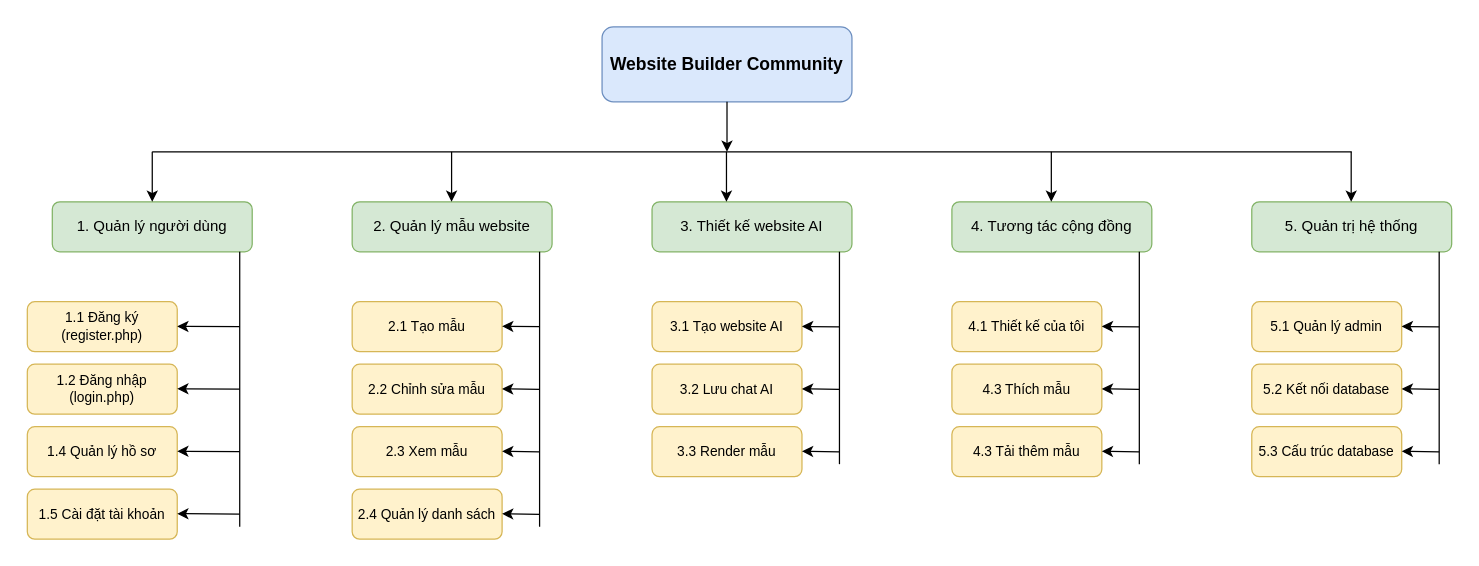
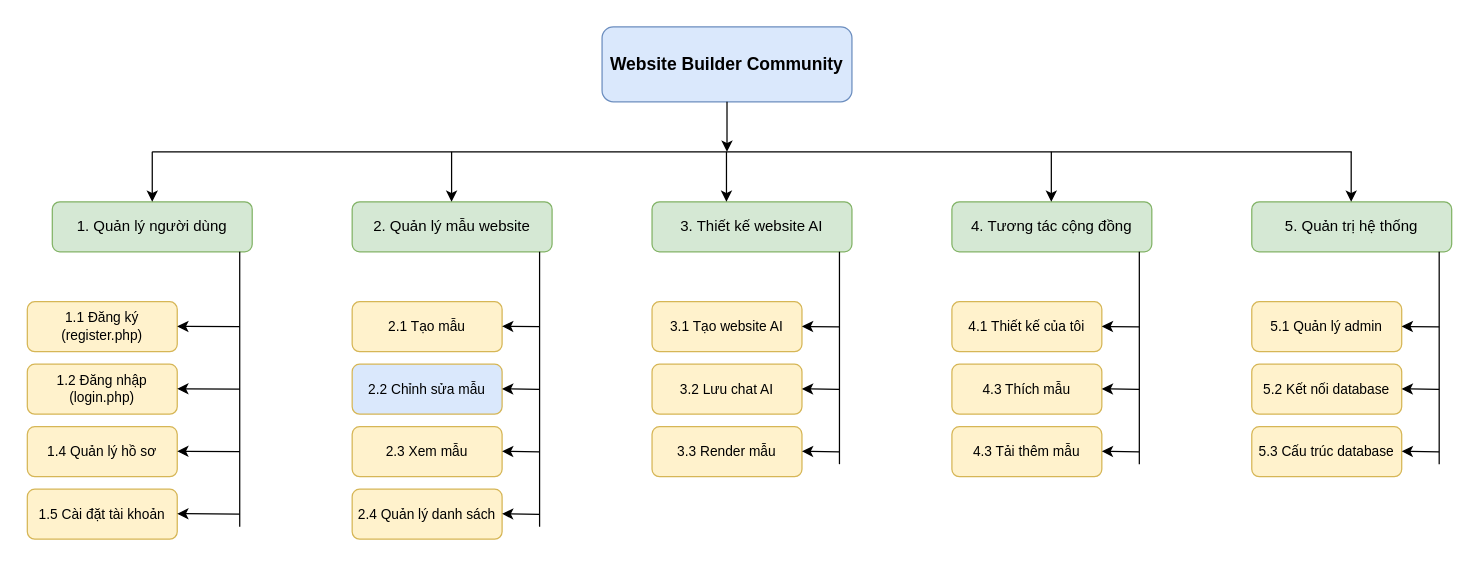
  <mxCell id="0" />
  <mxCell id="1" parent="0" />
  <mxCell id="2" value="Website Builder Community" style="rounded=1;whiteSpace=wrap;html=1;fillColor=#dae8fc;strokeColor=#6c8ebf;fontSize=14;fontStyle=1" parent="1" vertex="1"><mxGeometry x="480" y="20" width="200" height="60" as="geometry" /></mxCell>
  <mxCell id="3" value="1. Quản lý người dùng" style="rounded=1;whiteSpace=wrap;html=1;fillColor=#d5e8d4;strokeColor=#82b366;fontSize=12" parent="1" vertex="1"><mxGeometry x="40" y="160" width="160" height="40" as="geometry" /></mxCell>
  <mxCell id="4" value="2. Quản lý mẫu website" style="rounded=1;whiteSpace=wrap;html=1;fillColor=#d5e8d4;strokeColor=#82b366;fontSize=12" parent="1" vertex="1"><mxGeometry x="280" y="160" width="160" height="40" as="geometry" /></mxCell>
  <mxCell id="5" value="3. Thiết kế website AI" style="rounded=1;whiteSpace=wrap;html=1;fillColor=#d5e8d4;strokeColor=#82b366;fontSize=12" parent="1" vertex="1"><mxGeometry x="520" y="160" width="160" height="40" as="geometry" /></mxCell>
  <mxCell id="6" value="4. Tương tác cộng đồng" style="rounded=1;whiteSpace=wrap;html=1;fillColor=#d5e8d4;strokeColor=#82b366;fontSize=12" parent="1" vertex="1"><mxGeometry x="760" y="160" width="160" height="40" as="geometry" /></mxCell>
  <mxCell id="7" value="5. Quản trị hệ thống" style="rounded=1;whiteSpace=wrap;html=1;fillColor=#d5e8d4;strokeColor=#82b366;fontSize=12" parent="1" vertex="1"><mxGeometry x="1000" y="160" width="160" height="40" as="geometry" /></mxCell>
  <mxCell id="8" value="" style="endArrow=none;html=1;rounded=0;exitX=0.5;exitY=0;entryX=0.5;entryY=1;" parent="1" source="3" target="2" edge="1" />
  <mxCell id="9" value="" style="endArrow=none;html=1;rounded=0;exitX=0.5;exitY=0;entryX=0.5;entryY=1;" parent="1" source="4" target="2" edge="1" />
  <mxCell id="10" value="" style="endArrow=none;html=1;rounded=0;exitX=0.5;exitY=0;entryX=0.5;entryY=1;" parent="1" source="5" target="2" edge="1" />
  <mxCell id="11" value="" style="endArrow=none;html=1;rounded=0;exitX=0.5;exitY=0;entryX=0.5;entryY=1;" parent="1" source="6" target="2" edge="1" />
  <mxCell id="12" value="" style="endArrow=none;html=1;rounded=0;exitX=0.5;exitY=0;entryX=0.5;entryY=1;" parent="1" source="7" target="2" edge="1" />
  <mxCell id="13" value="1.1 Đăng ký&#10;(register.php)" style="rounded=1;whiteSpace=wrap;html=1;fillColor=#fff2cc;strokeColor=#d6b656;fontSize=11" parent="1" vertex="1"><mxGeometry x="20" y="240" width="120" height="40" as="geometry" /></mxCell>
  <mxCell id="14" value="1.2 Đăng nhập&#10;(login.php)" style="rounded=1;whiteSpace=wrap;html=1;fillColor=#fff2cc;strokeColor=#d6b656;fontSize=11" parent="1" vertex="1"><mxGeometry x="20" y="290" width="120" height="40" as="geometry" /></mxCell>
  <mxCell id="15" value="1.4 Quản lý hồ sơ" style="rounded=1;whiteSpace=wrap;html=1;fillColor=#fff2cc;strokeColor=#d6b656;fontSize=11" parent="1" vertex="1"><mxGeometry x="20" y="340" width="120" height="40" as="geometry" /></mxCell>
  <mxCell id="16" value="1.5 Cài đặt tài khoản" style="rounded=1;whiteSpace=wrap;html=1;fillColor=#fff2cc;strokeColor=#d6b656;fontSize=11" parent="1" vertex="1"><mxGeometry x="20" y="390" width="120" height="40" as="geometry" /></mxCell>
  <mxCell id="17" value="2.1 Tạo mẫu" style="rounded=1;whiteSpace=wrap;html=1;fillColor=#fff2cc;strokeColor=#d6b656;fontSize=11" parent="1" vertex="1"><mxGeometry x="280" y="240" width="120" height="40" as="geometry" /></mxCell>
- <mxCell id="18" value="2.2 Chỉnh sửa mẫu" style="rounded=1;whiteSpace=wrap;html=1;fillColor=#fff2cc;strokeColor=#d6b656;fontSize=11" parent="1" vertex="1"><mxGeometry x="280" y="290" width="120" height="40" as="geometry" /></mxCell>
+ <mxCell id="18" value="2.2 Chỉnh sửa mẫu" style="rounded=1;whiteSpace=wrap;html=1;fillColor=#dae8fc;strokeColor=#d6b656;fontSize=11;" parent="1" vertex="1"><mxGeometry x="280" y="290" width="120" height="40" as="geometry" /></mxCell>
  <mxCell id="19" value="2.3 Xem mẫu" style="rounded=1;whiteSpace=wrap;html=1;fillColor=#fff2cc;strokeColor=#d6b656;fontSize=11" parent="1" vertex="1"><mxGeometry x="280" y="340" width="120" height="40" as="geometry" /></mxCell>
  <mxCell id="20" value="2.4 Quản lý danh sách" style="rounded=1;whiteSpace=wrap;html=1;fillColor=#fff2cc;strokeColor=#d6b656;fontSize=11" parent="1" vertex="1"><mxGeometry x="280" y="390" width="120" height="40" as="geometry" /></mxCell>
  <mxCell id="21" value="3.1 Tạo website AI" style="rounded=1;whiteSpace=wrap;html=1;fillColor=#fff2cc;strokeColor=#d6b656;fontSize=11" parent="1" vertex="1"><mxGeometry x="520" y="240" width="120" height="40" as="geometry" /></mxCell>
  <mxCell id="22" value="3.2 Lưu chat AI" style="rounded=1;whiteSpace=wrap;html=1;fillColor=#fff2cc;strokeColor=#d6b656;fontSize=11" parent="1" vertex="1"><mxGeometry x="520" y="290" width="120" height="40" as="geometry" /></mxCell>
  <mxCell id="23" value="3.3 Render mẫu" style="rounded=1;whiteSpace=wrap;html=1;fillColor=#fff2cc;strokeColor=#d6b656;fontSize=11" parent="1" vertex="1"><mxGeometry x="520" y="340" width="120" height="40" as="geometry" /></mxCell>
  <mxCell id="24" value="4.1 Thiết kế của tôi" style="rounded=1;whiteSpace=wrap;html=1;fillColor=#fff2cc;strokeColor=#d6b656;fontSize=11" parent="1" vertex="1"><mxGeometry x="760" y="240" width="120" height="40" as="geometry" /></mxCell>
  <mxCell id="25" value="4.3 Thích mẫu" style="rounded=1;whiteSpace=wrap;html=1;fillColor=#fff2cc;strokeColor=#d6b656;fontSize=11" parent="1" vertex="1"><mxGeometry x="760" y="290" width="120" height="40" as="geometry" /></mxCell>
  <mxCell id="26" value="4.3 Tải thêm mẫu" style="rounded=1;whiteSpace=wrap;html=1;fillColor=#fff2cc;strokeColor=#d6b656;fontSize=11" parent="1" vertex="1"><mxGeometry x="760" y="340" width="120" height="40" as="geometry" /></mxCell>
  <mxCell id="27" value="5.1 Quản lý admin" style="rounded=1;whiteSpace=wrap;html=1;fillColor=#fff2cc;strokeColor=#d6b656;fontSize=11" parent="1" vertex="1"><mxGeometry x="1000" y="240" width="120" height="40" as="geometry" /></mxCell>
  <mxCell id="28" value="5.2 Kết nối database" style="rounded=1;whiteSpace=wrap;html=1;fillColor=#fff2cc;strokeColor=#d6b656;fontSize=11" parent="1" vertex="1"><mxGeometry x="1000" y="290" width="120" height="40" as="geometry" /></mxCell>
  <mxCell id="29" value="5.3 Cấu trúc database" style="rounded=1;whiteSpace=wrap;html=1;fillColor=#fff2cc;strokeColor=#d6b656;fontSize=11" parent="1" vertex="1"><mxGeometry x="1000" y="340" width="120" height="40" as="geometry" /></mxCell>
  <mxCell id="30" value="" style="endArrow=none;html=1;rounded=0;exitX=0.5;exitY=0;entryX=0.5;entryY=1;" parent="1" source="13" target="3" edge="1" />
  <mxCell id="31" value="" style="endArrow=none;html=1;rounded=0;exitX=0.5;exitY=0;entryX=0.5;entryY=1;" parent="1" source="14" target="3" edge="1" />
  <mxCell id="32" value="" style="endArrow=none;html=1;rounded=0;exitX=0.5;exitY=0;entryX=0.5;entryY=1;" parent="1" source="15" target="3" edge="1" />
  <mxCell id="33" value="" style="endArrow=none;html=1;rounded=0;exitX=0.5;exitY=0;entryX=0.5;entryY=1;" parent="1" source="16" target="3" edge="1" />
  <mxCell id="34" value="" style="endArrow=none;html=1;rounded=0;exitX=0.5;exitY=0;entryX=0.5;entryY=1;" parent="1" source="17" target="4" edge="1" />
  <mxCell id="35" value="" style="endArrow=none;html=1;rounded=0;exitX=0.5;exitY=0;entryX=0.5;entryY=1;" parent="1" source="18" target="4" edge="1" />
  <mxCell id="36" value="" style="endArrow=none;html=1;rounded=0;exitX=0.5;exitY=0;entryX=0.5;entryY=1;" parent="1" source="19" target="4" edge="1" />
  <mxCell id="37" value="" style="endArrow=none;html=1;rounded=0;exitX=0.5;exitY=0;entryX=0.5;entryY=1;" parent="1" source="20" target="4" edge="1" />
  <mxCell id="38" value="" style="endArrow=none;html=1;rounded=0;exitX=0.5;exitY=0;entryX=0.5;entryY=1;" parent="1" source="21" target="5" edge="1" />
  <mxCell id="39" value="" style="endArrow=none;html=1;rounded=0;exitX=0.5;exitY=0;entryX=0.5;entryY=1;" parent="1" source="22" target="5" edge="1" />
  <mxCell id="40" value="" style="endArrow=none;html=1;rounded=0;exitX=0.5;exitY=0;entryX=0.5;entryY=1;" parent="1" source="23" target="5" edge="1" />
  <mxCell id="41" value="" style="endArrow=none;html=1;rounded=0;exitX=0.5;exitY=0;entryX=0.5;entryY=1;" parent="1" source="24" target="6" edge="1" />
  <mxCell id="42" value="" style="endArrow=none;html=1;rounded=0;exitX=0.5;exitY=0;entryX=0.5;entryY=1;" parent="1" source="25" target="6" edge="1" />
  <mxCell id="43" value="" style="endArrow=none;html=1;rounded=0;exitX=0.5;exitY=0;entryX=0.5;entryY=1;" parent="1" source="26" target="6" edge="1" />
  <mxCell id="44" value="" style="endArrow=none;html=1;rounded=0;exitX=0.5;exitY=0;entryX=0.5;entryY=1;" parent="1" source="28" target="7" edge="1" />
  <mxCell id="45" value="" style="endArrow=none;html=1;rounded=0;exitX=0.5;exitY=0;entryX=0.5;entryY=1;" parent="1" source="29" target="7" edge="1" />
  <mxCell id="46" value="" style="endArrow=classic;html=1;exitX=0.5;exitY=1;exitDx=0;exitDy=0;" edge="1" parent="1" source="2"><mxGeometry width="50" height="50" relative="1" as="geometry"><mxPoint x="590" y="140" as="sourcePoint" /><mxPoint x="580" y="120" as="targetPoint" /></mxGeometry></mxCell>
  <mxCell id="47" value="" style="endArrow=none;html=1;" edge="1" parent="1"><mxGeometry width="50" height="50" relative="1" as="geometry"><mxPoint x="120" y="120" as="sourcePoint" /><mxPoint x="1080" y="120" as="targetPoint" /></mxGeometry></mxCell>
  <mxCell id="48" value="" style="endArrow=classic;html=1;entryX=0.5;entryY=0;entryDx=0;entryDy=0;" edge="1" parent="1" target="3"><mxGeometry width="50" height="50" relative="1" as="geometry"><mxPoint x="120" y="120" as="sourcePoint" /><mxPoint x="200" y="120" as="targetPoint" /></mxGeometry></mxCell>
  <mxCell id="49" value="" style="endArrow=classic;html=1;entryX=0.5;entryY=0;entryDx=0;entryDy=0;" edge="1" parent="1"><mxGeometry width="50" height="50" relative="1" as="geometry"><mxPoint x="359.57" y="120" as="sourcePoint" /><mxPoint x="359.57" y="160" as="targetPoint" /></mxGeometry></mxCell>
  <mxCell id="50" value="" style="endArrow=classic;html=1;entryX=0.5;entryY=0;entryDx=0;entryDy=0;" edge="1" parent="1"><mxGeometry width="50" height="50" relative="1" as="geometry"><mxPoint x="579.57" y="120" as="sourcePoint" /><mxPoint x="579.57" y="160" as="targetPoint" /></mxGeometry></mxCell>
  <mxCell id="51" value="" style="endArrow=classic;html=1;entryX=0.5;entryY=0;entryDx=0;entryDy=0;" edge="1" parent="1"><mxGeometry width="50" height="50" relative="1" as="geometry"><mxPoint x="839.57" y="120" as="sourcePoint" /><mxPoint x="839.57" y="160" as="targetPoint" /></mxGeometry></mxCell>
  <mxCell id="52" value="" style="endArrow=classic;html=1;entryX=0.5;entryY=0;entryDx=0;entryDy=0;" edge="1" parent="1"><mxGeometry width="50" height="50" relative="1" as="geometry"><mxPoint x="1079.57" y="120" as="sourcePoint" /><mxPoint x="1079.57" y="160" as="targetPoint" /></mxGeometry></mxCell>
  <mxCell id="53" value="" style="endArrow=none;html=1;entryX=1;entryY=1;entryDx=0;entryDy=0;" edge="1" parent="1"><mxGeometry width="50" height="50" relative="1" as="geometry"><mxPoint x="190" y="420" as="sourcePoint" /><mxPoint x="190" y="200" as="targetPoint" /></mxGeometry></mxCell>
  <mxCell id="54" value="" style="endArrow=none;html=1;entryX=1;entryY=1;entryDx=0;entryDy=0;" edge="1" parent="1"><mxGeometry width="50" height="50" relative="1" as="geometry"><mxPoint x="430" y="420" as="sourcePoint" /><mxPoint x="430" y="200" as="targetPoint" /></mxGeometry></mxCell>
  <mxCell id="55" value="" style="endArrow=none;html=1;entryX=1;entryY=1;entryDx=0;entryDy=0;" edge="1" parent="1"><mxGeometry width="50" height="50" relative="1" as="geometry"><mxPoint x="670" y="370" as="sourcePoint" /><mxPoint x="670" y="200" as="targetPoint" /></mxGeometry></mxCell>
  <mxCell id="56" value="" style="endArrow=none;html=1;entryX=1;entryY=1;entryDx=0;entryDy=0;" edge="1" parent="1"><mxGeometry width="50" height="50" relative="1" as="geometry"><mxPoint x="910" y="370" as="sourcePoint" /><mxPoint x="910" y="200" as="targetPoint" /></mxGeometry></mxCell>
  <mxCell id="57" value="" style="endArrow=none;html=1;entryX=1;entryY=1;entryDx=0;entryDy=0;" edge="1" parent="1"><mxGeometry width="50" height="50" relative="1" as="geometry"><mxPoint x="1150" y="370" as="sourcePoint" /><mxPoint x="1150" y="200" as="targetPoint" /></mxGeometry></mxCell>
  <mxCell id="58" value="" style="endArrow=classic;html=1;entryX=0.5;entryY=0;entryDx=0;entryDy=0;" edge="1" parent="1"><mxGeometry width="50" height="50" relative="1" as="geometry"><mxPoint x="190" y="260" as="sourcePoint" /><mxPoint x="140" y="259.75" as="targetPoint" /></mxGeometry></mxCell>
  <mxCell id="59" value="" style="endArrow=classic;html=1;entryX=0.5;entryY=0;entryDx=0;entryDy=0;" edge="1" parent="1"><mxGeometry width="50" height="50" relative="1" as="geometry"><mxPoint x="190" y="309.89" as="sourcePoint" /><mxPoint x="140" y="309.64" as="targetPoint" /></mxGeometry></mxCell>
  <mxCell id="60" value="" style="endArrow=classic;html=1;entryX=0.5;entryY=0;entryDx=0;entryDy=0;" edge="1" parent="1"><mxGeometry width="50" height="50" relative="1" as="geometry"><mxPoint x="190" y="359.89" as="sourcePoint" /><mxPoint x="140" y="359.64" as="targetPoint" /></mxGeometry></mxCell>
  <mxCell id="61" value="" style="endArrow=classic;html=1;entryX=0.5;entryY=0;entryDx=0;entryDy=0;" edge="1" parent="1"><mxGeometry width="50" height="50" relative="1" as="geometry"><mxPoint x="190" y="409.89" as="sourcePoint" /><mxPoint x="140" y="409.64" as="targetPoint" /></mxGeometry></mxCell>
  <mxCell id="62" value="" style="endArrow=classic;html=1;entryX=0.5;entryY=0;entryDx=0;entryDy=0;" edge="1" parent="1"><mxGeometry width="50" height="50" relative="1" as="geometry"><mxPoint x="430" y="260" as="sourcePoint" /><mxPoint x="400" y="259.64" as="targetPoint" /></mxGeometry></mxCell>
  <mxCell id="63" value="" style="endArrow=classic;html=1;entryX=0.5;entryY=0;entryDx=0;entryDy=0;" edge="1" parent="1"><mxGeometry width="50" height="50" relative="1" as="geometry"><mxPoint x="430" y="310.11" as="sourcePoint" /><mxPoint x="400" y="309.75" as="targetPoint" /></mxGeometry></mxCell>
  <mxCell id="64" value="" style="endArrow=classic;html=1;entryX=0.5;entryY=0;entryDx=0;entryDy=0;" edge="1" parent="1"><mxGeometry width="50" height="50" relative="1" as="geometry"><mxPoint x="430" y="360.11" as="sourcePoint" /><mxPoint x="400" y="359.75" as="targetPoint" /></mxGeometry></mxCell>
  <mxCell id="65" value="" style="endArrow=classic;html=1;entryX=0.5;entryY=0;entryDx=0;entryDy=0;" edge="1" parent="1"><mxGeometry width="50" height="50" relative="1" as="geometry"><mxPoint x="430" y="410.11" as="sourcePoint" /><mxPoint x="400" y="409.75" as="targetPoint" /></mxGeometry></mxCell>
  <mxCell id="66" value="" style="endArrow=classic;html=1;entryX=0.5;entryY=0;entryDx=0;entryDy=0;" edge="1" parent="1"><mxGeometry width="50" height="50" relative="1" as="geometry"><mxPoint x="670" y="260.11" as="sourcePoint" /><mxPoint x="640" y="259.75" as="targetPoint" /></mxGeometry></mxCell>
  <mxCell id="67" value="" style="endArrow=classic;html=1;entryX=0.5;entryY=0;entryDx=0;entryDy=0;" edge="1" parent="1"><mxGeometry width="50" height="50" relative="1" as="geometry"><mxPoint x="670" y="310.11" as="sourcePoint" /><mxPoint x="640" y="309.75" as="targetPoint" /></mxGeometry></mxCell>
  <mxCell id="68" value="" style="endArrow=classic;html=1;entryX=0.5;entryY=0;entryDx=0;entryDy=0;" edge="1" parent="1"><mxGeometry width="50" height="50" relative="1" as="geometry"><mxPoint x="670" y="360.11" as="sourcePoint" /><mxPoint x="640" y="359.75" as="targetPoint" /></mxGeometry></mxCell>
  <mxCell id="69" value="" style="endArrow=classic;html=1;entryX=0.5;entryY=0;entryDx=0;entryDy=0;" edge="1" parent="1"><mxGeometry width="50" height="50" relative="1" as="geometry"><mxPoint x="910" y="260.11" as="sourcePoint" /><mxPoint x="880" y="259.75" as="targetPoint" /></mxGeometry></mxCell>
  <mxCell id="70" value="" style="endArrow=classic;html=1;entryX=0.5;entryY=0;entryDx=0;entryDy=0;" edge="1" parent="1"><mxGeometry width="50" height="50" relative="1" as="geometry"><mxPoint x="910" y="310.11" as="sourcePoint" /><mxPoint x="880" y="309.75" as="targetPoint" /></mxGeometry></mxCell>
  <mxCell id="71" value="" style="endArrow=classic;html=1;entryX=0.5;entryY=0;entryDx=0;entryDy=0;" edge="1" parent="1"><mxGeometry width="50" height="50" relative="1" as="geometry"><mxPoint x="910" y="360.11" as="sourcePoint" /><mxPoint x="880" y="359.75" as="targetPoint" /></mxGeometry></mxCell>
  <mxCell id="72" value="" style="endArrow=classic;html=1;entryX=0.5;entryY=0;entryDx=0;entryDy=0;" edge="1" parent="1"><mxGeometry width="50" height="50" relative="1" as="geometry"><mxPoint x="1150" y="260.11" as="sourcePoint" /><mxPoint x="1120" y="259.75" as="targetPoint" /></mxGeometry></mxCell>
  <mxCell id="73" value="" style="endArrow=classic;html=1;entryX=0.5;entryY=0;entryDx=0;entryDy=0;" edge="1" parent="1"><mxGeometry width="50" height="50" relative="1" as="geometry"><mxPoint x="1150" y="310.11" as="sourcePoint" /><mxPoint x="1120" y="309.75" as="targetPoint" /></mxGeometry></mxCell>
  <mxCell id="74" value="" style="endArrow=classic;html=1;entryX=0.5;entryY=0;entryDx=0;entryDy=0;" edge="1" parent="1"><mxGeometry width="50" height="50" relative="1" as="geometry"><mxPoint x="1150" y="360.11" as="sourcePoint" /><mxPoint x="1120" y="359.75" as="targetPoint" /></mxGeometry></mxCell>
